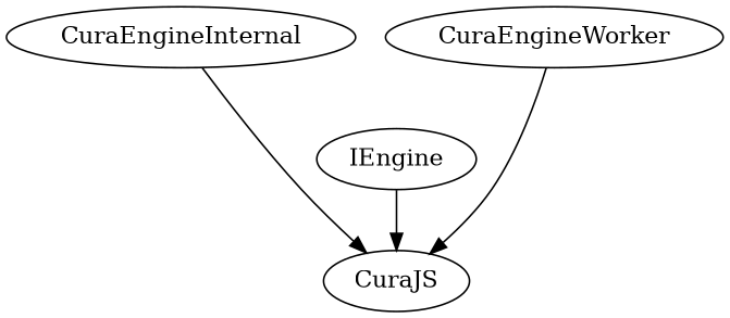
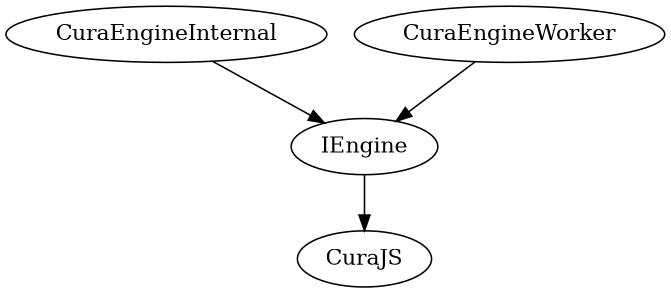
  digraph {
    CuraEngineInternal
    IEngine
    CuraEngineWorker
    CuraJS
-   CuraEngineInternal -> CuraJS
+   CuraEngineInternal -> IEngine
    IEngine -> CuraJS
-   CuraEngineWorker -> CuraJS
+   CuraEngineWorker -> IEngine
  }
